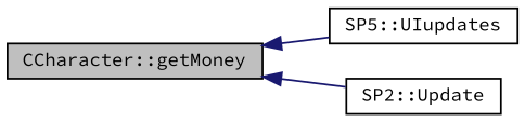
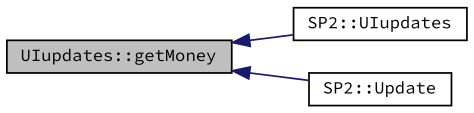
  digraph {
    fontname="Source Code Pro"
    rankdir=LR
    node [color=black fontname="Source Code Pro" fontsize=10 shape=record]
    edge [color=midnightblue dir=back fontname="Source Code Pro" fontsize=10 labelfontname=Helvetica labelfontsize=10 style=solid]
-   n1 [fillcolor=grey75 fontcolor=black height=0.2 label="CCharacter::getMoney" style=filled width=0.4]
-   n2 [height=0.2 label="SP5::UIupdates" width=0.4]
+   n1 [fillcolor=grey75 fontcolor=black height=0.2 label="UIupdates::getMoney" style=filled width=0.4]
+   n2 [height=0.2 label="SP2::UIupdates" width=0.4]
    n3 [height=0.2 label="SP2::Update" width=0.4]
    n1 -> n2
    n1 -> n3
  }
